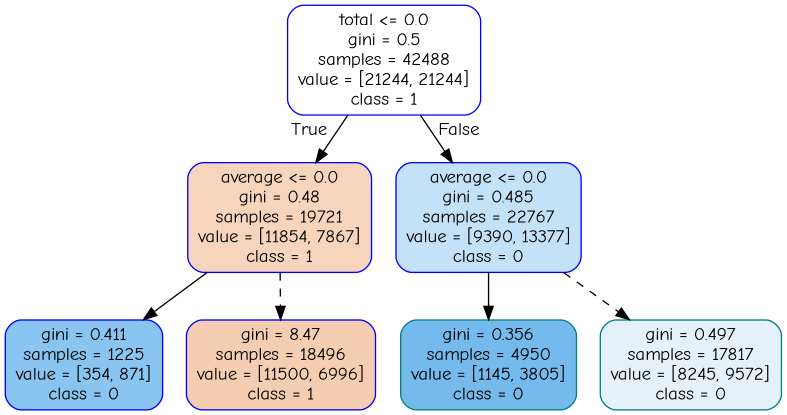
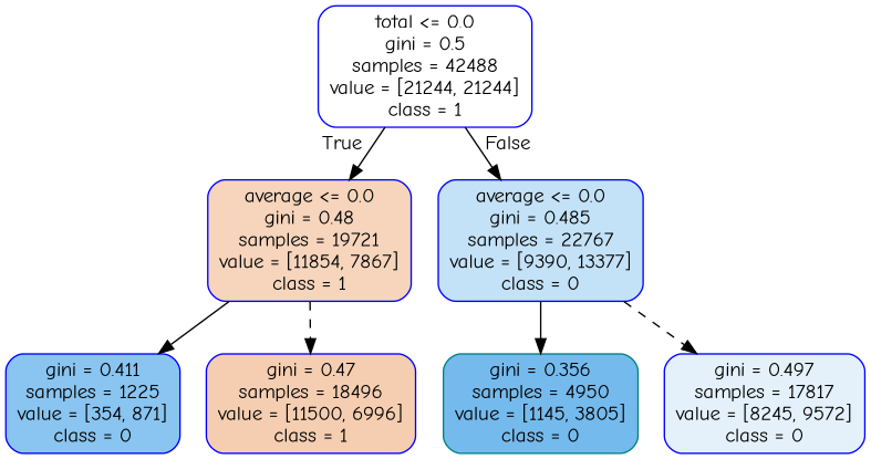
  digraph {
    fontname="Comic Neue"
    node [color=blue fontname="Comic Neue" shape=box style="filled, rounded"]
    edge [fontname="Comic Neue" style=solid]
    n1 [fillcolor="#ffffff" label="total <= 0.0\ngini = 0.5\nsamples = 42488\nvalue = [21244, 21244]\nclass = 1"]
    n2 [fillcolor="#f6d5bc" label="average <= 0.0\ngini = 0.48\nsamples = 19721\nvalue = [11854, 7867]\nclass = 1"]
    n3 [fillcolor="#c4e2f7" label="average <= 0.0\ngini = 0.485\nsamples = 22767\nvalue = [9390, 13377]\nclass = 0"]
    n4 [fillcolor="#89c5f0" label="gini = 0.411\nsamples = 1225\nvalue = [354, 871]\nclass = 0"]
-   n5 [fillcolor="#f5ceb1" label="gini = 8.47\nsamples = 18496\nvalue = [11500, 6996]\nclass = 1"]
+   n5 [fillcolor="#f5ceb1" label="gini = 0.47\nsamples = 18496\nvalue = [11500, 6996]\nclass = 1"]
    n6 [color=teal fillcolor="#75baed" label="gini = 0.356\nsamples = 4950\nvalue = [1145, 3805]\nclass = 0"]
-   n7 [color=teal fillcolor="#e4f1fb" label="gini = 0.497\nsamples = 17817\nvalue = [8245, 9572]\nclass = 0"]
+   n7 [fillcolor="#e4f1fb" label="gini = 0.497\nsamples = 17817\nvalue = [8245, 9572]\nclass = 0"]
    n1 -> n2 [headlabel=True labelangle=45 labeldistance=2.5]
    n1 -> n3 [headlabel=False labelangle=-45 labeldistance=2.5]
    n2 -> n4
    n2 -> n5 [style=dashed]
    n3 -> n6
    n3 -> n7 [style=dashed]
  }
